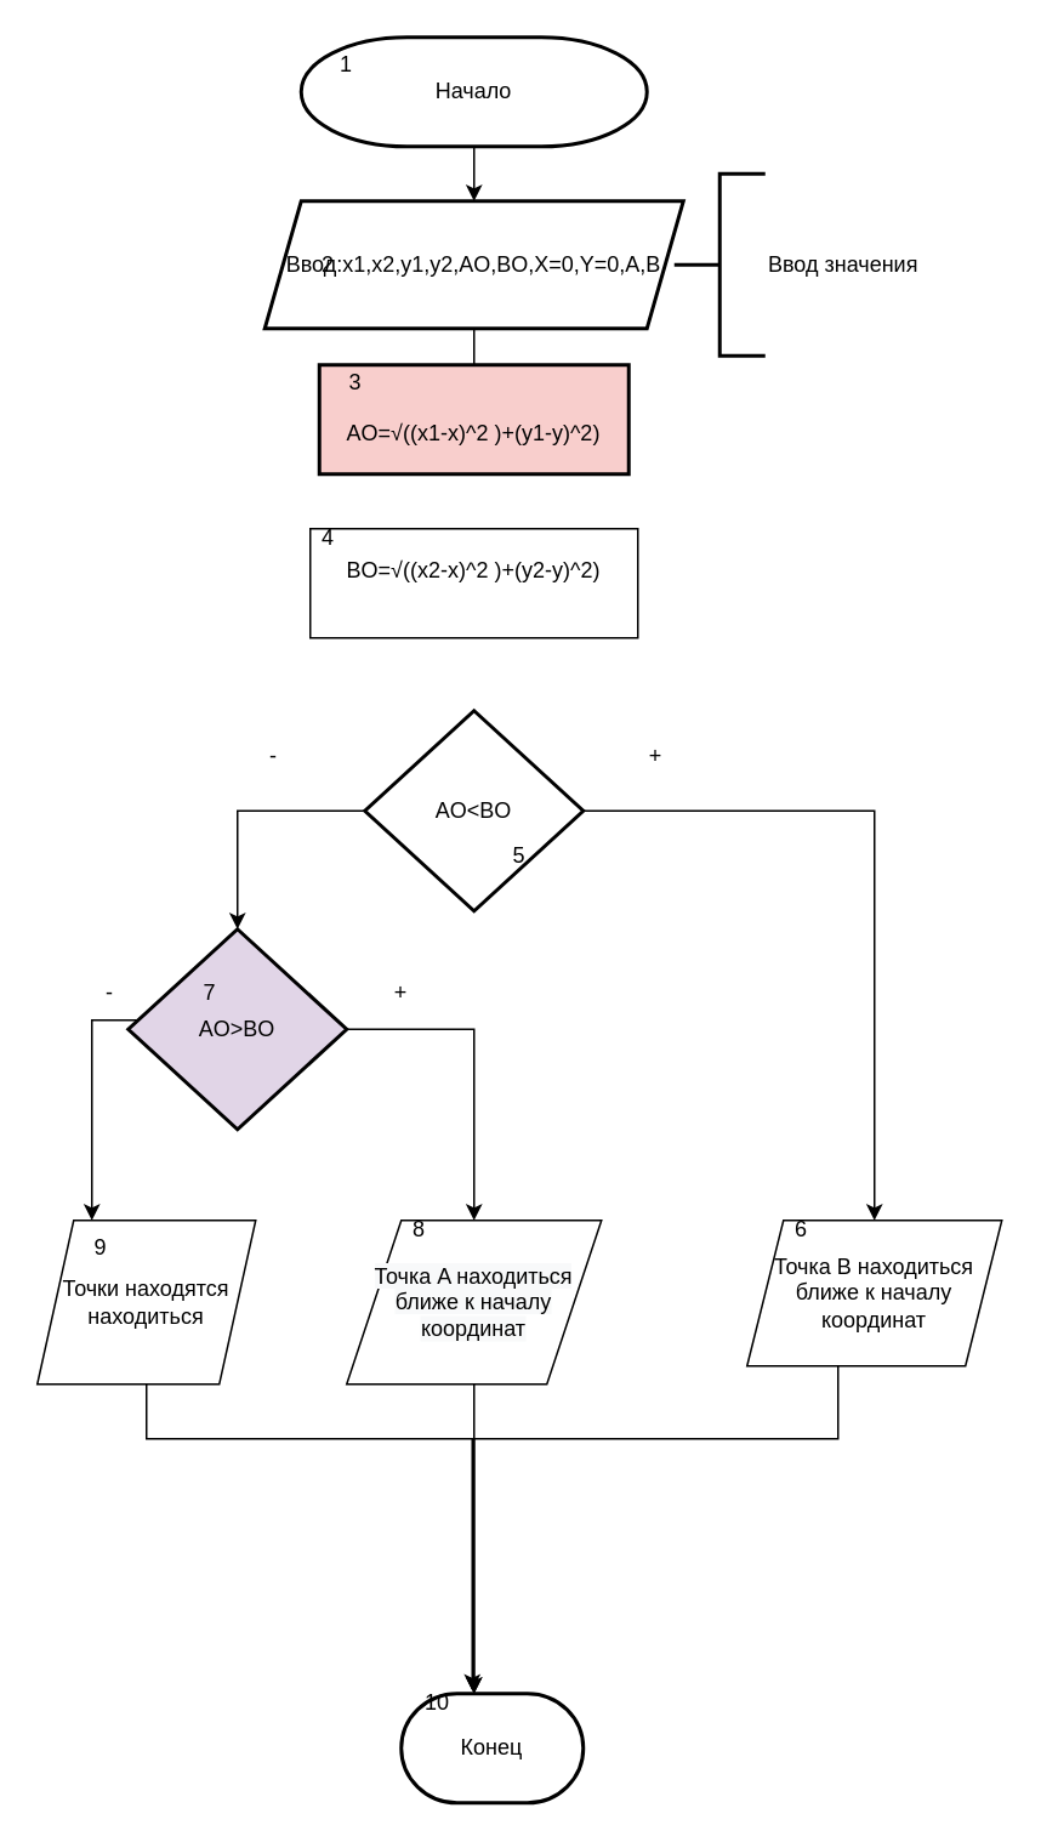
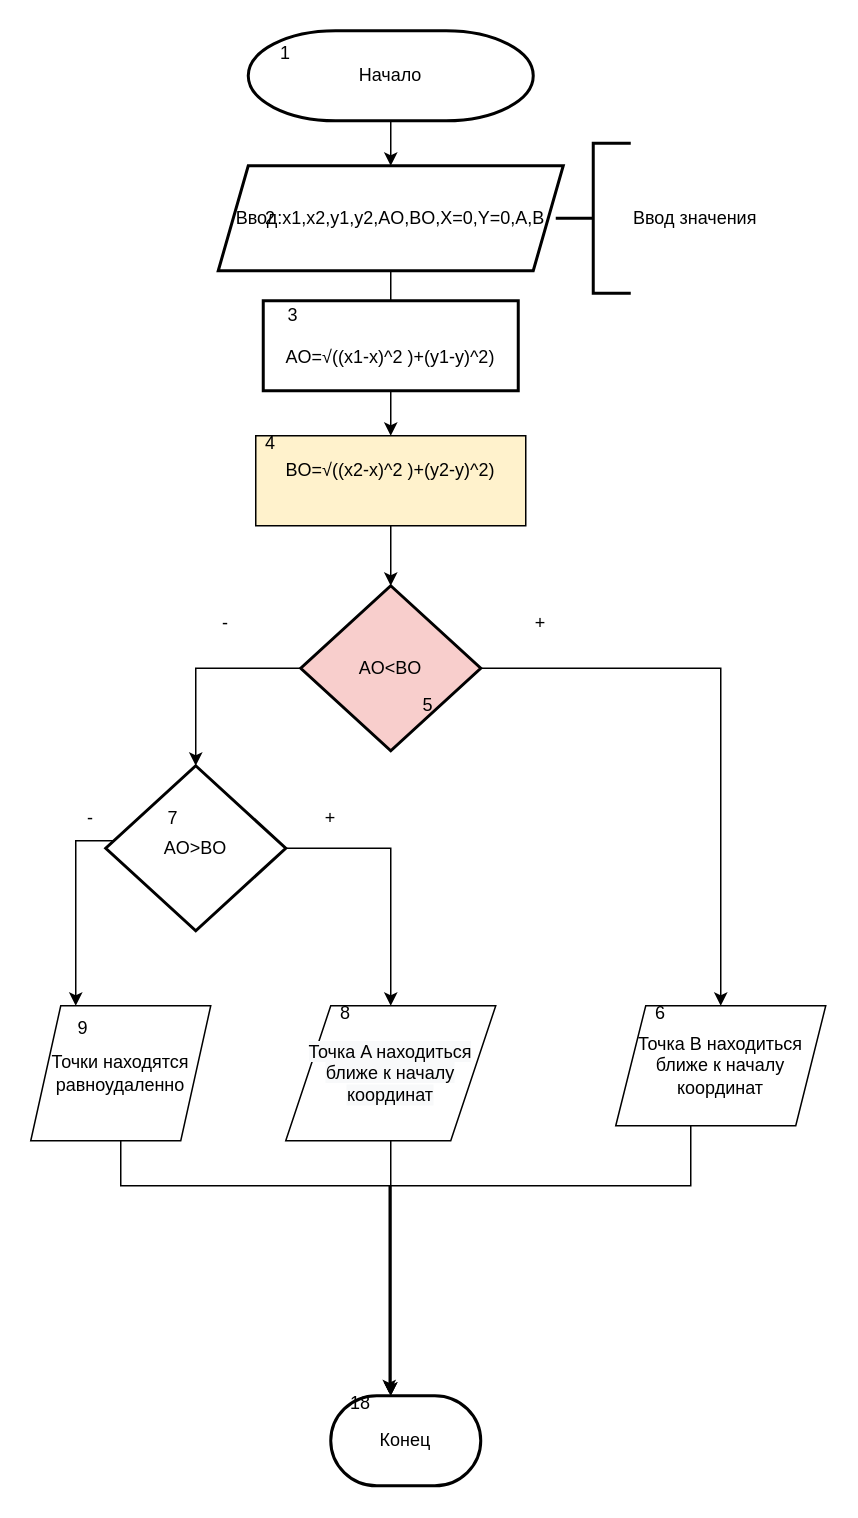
  <mxCell id="0" />
  <mxCell id="1" parent="0" />
  <mxCell id="2" value="" style="edgeStyle=orthogonalEdgeStyle;rounded=0;orthogonalLoop=1;jettySize=auto;html=1;" parent="1" source="3" target="5" edge="1"><mxGeometry relative="1" as="geometry" /></mxCell>
  <mxCell id="3" value="Начало" style="strokeWidth=2;html=1;shape=mxgraph.flowchart.terminator;whiteSpace=wrap;" parent="1" vertex="1"><mxGeometry x="165" y="20" width="190" height="60" as="geometry" /></mxCell>
  <mxCell id="4" value="" style="edgeStyle=orthogonalEdgeStyle;rounded=0;orthogonalLoop=1;jettySize=auto;html=1;endArrow=none;" parent="1" source="5" target="7" edge="1"><mxGeometry relative="1" as="geometry" /></mxCell>
  <mxCell id="5" value="Ввод:x1,x2,y1,y2,AO,BO,X=0,Y=0,A,B" style="shape=parallelogram;perimeter=parallelogramPerimeter;whiteSpace=wrap;html=1;fixedSize=1;strokeWidth=2;" parent="1" vertex="1"><mxGeometry x="145" y="110" width="230" height="70" as="geometry" /></mxCell>
- <mxCell id="7" value="&lt;br&gt;&lt;br&gt;&lt;br&gt;&lt;p class=&quot;MsoNormal&quot;&gt;&lt;span&gt;AO=√((x1-x)^2 )+(y1-y)^2)&lt;/span&gt;&lt;/p&gt;&lt;br&gt;&lt;br&gt;" style="whiteSpace=wrap;html=1;strokeWidth=2;fillColor=#f8cecc;" parent="1" vertex="1"><mxGeometry x="175" y="200" width="170" height="60" as="geometry" /></mxCell>
+ <mxCell id="6" value="" style="edgeStyle=orthogonalEdgeStyle;rounded=0;orthogonalLoop=1;jettySize=auto;html=1;" parent="1" source="7" target="32" edge="1"><mxGeometry relative="1" as="geometry" /></mxCell>
+ <mxCell id="7" value="&lt;br&gt;&lt;br&gt;&lt;br&gt;&lt;p class=&quot;MsoNormal&quot;&gt;&lt;span&gt;AO=√((x1-x)^2 )+(y1-y)^2)&lt;/span&gt;&lt;/p&gt;&lt;br&gt;&lt;br&gt;" style="whiteSpace=wrap;html=1;strokeWidth=2;" parent="1" vertex="1"><mxGeometry x="175" y="200" width="170" height="60" as="geometry" /></mxCell>
  <mxCell id="8" value="" style="edgeStyle=orthogonalEdgeStyle;rounded=0;orthogonalLoop=1;jettySize=auto;html=1;" parent="1" source="10" target="12" edge="1"><mxGeometry relative="1" as="geometry" /></mxCell>
  <mxCell id="9" value="" style="edgeStyle=orthogonalEdgeStyle;rounded=0;orthogonalLoop=1;jettySize=auto;html=1;entryX=0.5;entryY=0;entryDx=0;entryDy=0;" parent="1" source="10" target="37" edge="1"><mxGeometry relative="1" as="geometry"><mxPoint x="460" y="620" as="targetPoint" /></mxGeometry></mxCell>
- <mxCell id="10" value="AO&amp;lt;BO" style="rhombus;whiteSpace=wrap;html=1;strokeWidth=2;" parent="1" vertex="1"><mxGeometry x="200" y="390" width="120" height="110" as="geometry" /></mxCell>
+ <mxCell id="10" value="AO&amp;lt;BO" style="rhombus;whiteSpace=wrap;html=1;strokeWidth=2;fillColor=#f8cecc;" parent="1" vertex="1"><mxGeometry x="200" y="390" width="120" height="110" as="geometry" /></mxCell>
  <mxCell id="11" style="edgeStyle=orthogonalEdgeStyle;rounded=0;orthogonalLoop=1;jettySize=auto;html=1;entryX=0.5;entryY=0;entryDx=0;entryDy=0;" parent="1" source="12" target="26" edge="1"><mxGeometry relative="1" as="geometry"><mxPoint x="210" y="650" as="targetPoint" /><Array as="points"><mxPoint x="260" y="565" /></Array></mxGeometry></mxCell>
- <mxCell id="12" value="AO&amp;gt;BO" style="rhombus;whiteSpace=wrap;html=1;strokeWidth=2;fillColor=#e1d5e7;" parent="1" vertex="1"><mxGeometry x="70" y="510" width="120" height="110" as="geometry" /></mxCell>
+ <mxCell id="12" value="AO&amp;gt;BO" style="rhombus;whiteSpace=wrap;html=1;strokeWidth=2;" parent="1" vertex="1"><mxGeometry x="70" y="510" width="120" height="110" as="geometry" /></mxCell>
  <mxCell id="13" value="Конец" style="strokeWidth=2;html=1;shape=mxgraph.flowchart.terminator;whiteSpace=wrap;" parent="1" vertex="1"><mxGeometry x="220" y="930" width="100" height="60" as="geometry" /></mxCell>
  <mxCell id="14" value="Ввод значения" style="strokeWidth=2;html=1;shape=mxgraph.flowchart.annotation_2;align=left;labelPosition=right;pointerEvents=1;" parent="1" vertex="1"><mxGeometry x="370" y="95" width="50" height="100" as="geometry" /></mxCell>
  <mxCell id="15" value="3&lt;br&gt;" style="text;html=1;strokeColor=none;fillColor=none;align=center;verticalAlign=middle;whiteSpace=wrap;rounded=0;" parent="1" vertex="1"><mxGeometry x="165" y="195" width="60" height="30" as="geometry" /></mxCell>
  <mxCell id="16" value="5" style="text;html=1;strokeColor=none;fillColor=none;align=center;verticalAlign=middle;whiteSpace=wrap;rounded=0;" parent="1" vertex="1"><mxGeometry x="255" y="455" width="60" height="30" as="geometry" /></mxCell>
  <mxCell id="17" value="7" style="text;html=1;strokeColor=none;fillColor=none;align=center;verticalAlign=middle;whiteSpace=wrap;rounded=0;" parent="1" vertex="1"><mxGeometry x="85" y="530" width="60" height="30" as="geometry" /></mxCell>
  <mxCell id="18" value="8" style="text;html=1;strokeColor=none;fillColor=none;align=center;verticalAlign=middle;whiteSpace=wrap;rounded=0;" parent="1" vertex="1"><mxGeometry x="45" y="660" width="60" height="30" as="geometry" /></mxCell>
  <mxCell id="19" value="+" style="text;html=1;strokeColor=none;fillColor=none;align=center;verticalAlign=middle;whiteSpace=wrap;rounded=0;" parent="1" vertex="1"><mxGeometry x="330" y="400" width="60" height="30" as="geometry" /></mxCell>
  <mxCell id="20" style="edgeStyle=orthogonalEdgeStyle;rounded=0;orthogonalLoop=1;jettySize=auto;html=1;entryX=0.25;entryY=0;entryDx=0;entryDy=0;" parent="1" target="29" edge="1"><mxGeometry relative="1" as="geometry"><mxPoint x="70" y="560" as="sourcePoint" /><Array as="points"><mxPoint x="75" y="560" /><mxPoint x="50" y="560" /><mxPoint x="50" y="700" /></Array></mxGeometry></mxCell>
  <mxCell id="21" value="-" style="text;html=1;strokeColor=none;fillColor=none;align=center;verticalAlign=middle;whiteSpace=wrap;rounded=0;" parent="1" vertex="1"><mxGeometry x="30" y="530" width="60" height="30" as="geometry" /></mxCell>
  <mxCell id="22" value="-" style="text;html=1;strokeColor=none;fillColor=none;align=center;verticalAlign=middle;whiteSpace=wrap;rounded=0;" parent="1" vertex="1"><mxGeometry x="120" y="400" width="60" height="30" as="geometry" /></mxCell>
  <mxCell id="23" value="2" style="text;html=1;strokeColor=none;fillColor=none;align=center;verticalAlign=middle;whiteSpace=wrap;rounded=0;" parent="1" vertex="1"><mxGeometry x="150" y="130" width="60" height="30" as="geometry" /></mxCell>
  <mxCell id="24" value="1" style="text;html=1;strokeColor=none;fillColor=none;align=center;verticalAlign=middle;whiteSpace=wrap;rounded=0;" parent="1" vertex="1"><mxGeometry x="160" y="20" width="60" height="30" as="geometry" /></mxCell>
  <mxCell id="25" style="edgeStyle=orthogonalEdgeStyle;rounded=0;orthogonalLoop=1;jettySize=auto;html=1;" parent="1" source="26" target="13" edge="1"><mxGeometry relative="1" as="geometry"><Array as="points"><mxPoint x="270" y="740" /><mxPoint x="270" y="740" /></Array></mxGeometry></mxCell>
  <mxCell id="26" value="&lt;span style=&quot;color: rgb(0, 0, 0); font-family: Helvetica; font-size: 12px; font-style: normal; font-variant-ligatures: normal; font-variant-caps: normal; font-weight: 400; letter-spacing: normal; orphans: 2; text-align: center; text-indent: 0px; text-transform: none; widows: 2; word-spacing: 0px; -webkit-text-stroke-width: 0px; background-color: rgb(248, 249, 250); text-decoration-thickness: initial; text-decoration-style: initial; text-decoration-color: initial; float: none; display: inline !important;&quot;&gt;Точка A находиться ближе к началу координат&lt;/span&gt;&lt;br&gt;" style="shape=parallelogram;perimeter=parallelogramPerimeter;whiteSpace=wrap;html=1;fixedSize=1;size=30;" parent="1" vertex="1"><mxGeometry x="190" y="670" width="140" height="90" as="geometry" /></mxCell>
  <mxCell id="27" style="edgeStyle=orthogonalEdgeStyle;rounded=0;orthogonalLoop=1;jettySize=auto;html=1;entryX=0.39;entryY=-0.027;entryDx=0;entryDy=0;entryPerimeter=0;" parent="1" source="37" target="13" edge="1"><mxGeometry relative="1" as="geometry"><Array as="points"><mxPoint x="460" y="790" /><mxPoint x="259" y="790" /></Array></mxGeometry></mxCell>
  <mxCell id="28" style="edgeStyle=orthogonalEdgeStyle;rounded=0;orthogonalLoop=1;jettySize=auto;html=1;" parent="1" source="29" target="13" edge="1"><mxGeometry relative="1" as="geometry"><Array as="points"><mxPoint x="80" y="790" /><mxPoint x="260" y="790" /></Array></mxGeometry></mxCell>
- <mxCell id="29" value="Точки находятся находиться" style="shape=parallelogram;perimeter=parallelogramPerimeter;whiteSpace=wrap;html=1;fixedSize=1;" parent="1" vertex="1"><mxGeometry y="670" width="120" height="90" as="geometry" x="20" /></mxCell>
+ <mxCell id="29" value="Точки находятся равноудаленно" style="shape=parallelogram;perimeter=parallelogramPerimeter;whiteSpace=wrap;html=1;fixedSize=1;" parent="1" vertex="1"><mxGeometry y="670" width="120" height="90" as="geometry" x="20" /></mxCell>
  <mxCell id="30" value="+" style="text;html=1;strokeColor=none;fillColor=none;align=center;verticalAlign=middle;whiteSpace=wrap;rounded=0;" parent="1" vertex="1"><mxGeometry x="190" y="530" width="60" height="30" as="geometry" /></mxCell>
- <mxCell id="32" value="BO&lt;span style=&quot;background-color: initial;&quot;&gt;=√((x2-x)^2 )+(y2-y)^2)&lt;br&gt;&lt;br&gt;&lt;/span&gt;" style="rounded=0;whiteSpace=wrap;html=1;" parent="1" vertex="1"><mxGeometry x="170" y="290" width="180" height="60" as="geometry" /></mxCell>
- <mxCell id="33" value="10" style="text;html=1;strokeColor=none;fillColor=none;align=center;verticalAlign=middle;whiteSpace=wrap;rounded=0;" parent="1" vertex="1"><mxGeometry x="210" y="920" width="60" height="30" as="geometry" /></mxCell>
+ <mxCell id="31" value="" style="edgeStyle=orthogonalEdgeStyle;rounded=0;orthogonalLoop=1;jettySize=auto;html=1;" parent="1" source="32" target="10" edge="1"><mxGeometry relative="1" as="geometry" /></mxCell>
+ <mxCell id="32" value="BO&lt;span style=&quot;background-color: initial;&quot;&gt;=√((x2-x)^2 )+(y2-y)^2)&lt;br&gt;&lt;br&gt;&lt;/span&gt;" style="rounded=0;whiteSpace=wrap;html=1;fillColor=#fff2cc;" parent="1" vertex="1"><mxGeometry x="170" y="290" width="180" height="60" as="geometry" /></mxCell>
+ <mxCell id="33" value="18" style="text;html=1;strokeColor=none;fillColor=none;align=center;verticalAlign=middle;whiteSpace=wrap;rounded=0;" parent="1" vertex="1"><mxGeometry x="210" y="920" width="60" height="30" as="geometry" /></mxCell>
  <mxCell id="34" value="9" style="text;html=1;strokeColor=none;fillColor=none;align=center;verticalAlign=middle;whiteSpace=wrap;rounded=0;" parent="1" vertex="1"><mxGeometry x="25" y="670" width="60" height="30" as="geometry" /></mxCell>
  <mxCell id="35" value="4" style="text;html=1;strokeColor=none;fillColor=none;align=center;verticalAlign=middle;whiteSpace=wrap;rounded=0;" parent="1" vertex="1"><mxGeometry x="150" y="280" width="60" height="30" as="geometry" /></mxCell>
  <mxCell id="36" value="8" style="text;html=1;strokeColor=none;fillColor=none;align=center;verticalAlign=middle;whiteSpace=wrap;rounded=0;" parent="1" vertex="1"><mxGeometry x="200" y="660" width="60" height="30" as="geometry" /></mxCell>
  <mxCell id="37" value="Точка B находиться ближе к началу координат" style="shape=parallelogram;perimeter=parallelogramPerimeter;whiteSpace=wrap;html=1;fixedSize=1;" parent="1" vertex="1"><mxGeometry x="410" y="670" width="140" height="80" as="geometry" /></mxCell>
  <mxCell id="38" value="6" style="text;html=1;strokeColor=none;fillColor=none;align=center;verticalAlign=middle;whiteSpace=wrap;rounded=0;" parent="1" vertex="1"><mxGeometry x="410" y="660" width="60" height="30" as="geometry" /></mxCell>
